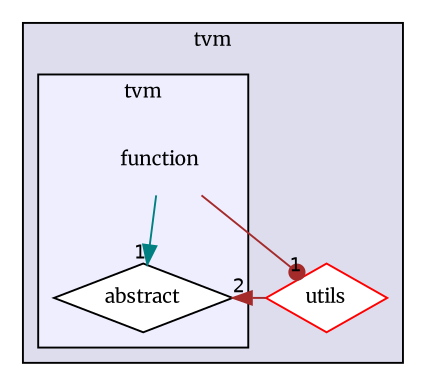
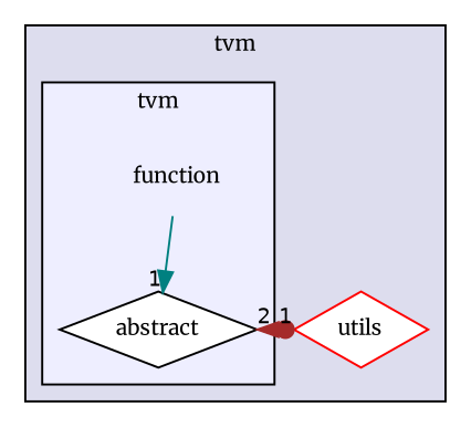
  digraph {
    compound=true
    fontname=Merriweather
    node [fontname=Merriweather fontsize=10 shape=diamond fillcolor=white style=filled]
    edge [arrowhead=normal color=brown fontname=Merriweather headlabel=1 labeldistance=1.5 labelfontname=Helvetica labelfontsize=10]
    n1 [label=function shape=plaintext fillcolor="" style=""]
    n2 [label=abstract]
    n3 [color=red label=utils]
    subgraph cluster_1 {
      bgcolor="#ddddee"
      fontsize=10
      label=tvm
      pencolor=black
      n3
      subgraph cluster_2 {
        bgcolor="#eeeeff"
        fontsize=10
        label=tvm
        pencolor=black
        n1
        n2
      }
    }
    n1 -> n2 [color=teal]
-   n1 -> n3 [arrowhead=dot]
+   n2 -> n3 [arrowhead=dot]
    n3 -> n2 [headlabel=2]
  }
